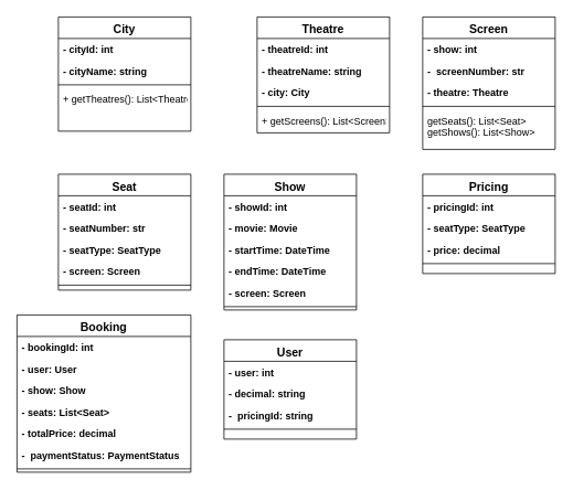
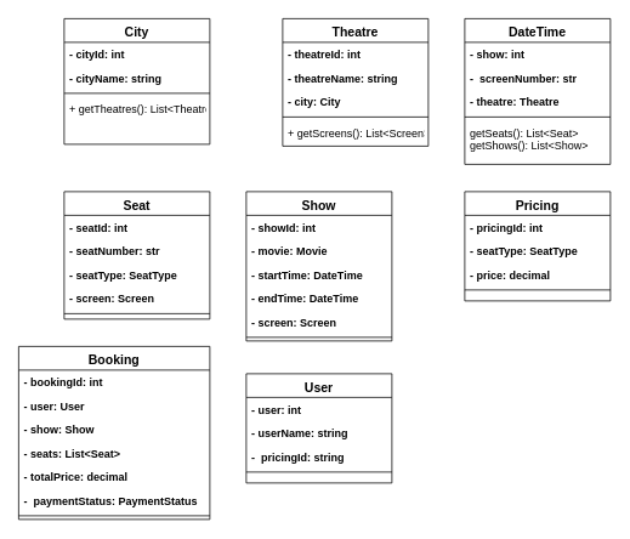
  <mxCell id="0" />
  <mxCell id="1" parent="0" />
  <mxCell id="2" value="City        " style="swimlane;fontStyle=1;align=center;verticalAlign=top;childLayout=stackLayout;horizontal=1;startSize=26;horizontalStack=0;resizeParent=1;resizeLast=0;collapsible=1;marginBottom=0;rounded=0;shadow=0;strokeWidth=1;fontSize=14;" parent="1" vertex="1"><mxGeometry x="70" y="20" width="160" height="138" as="geometry"><mxRectangle x="230" y="140" width="160" height="26" as="alternateBounds" /></mxGeometry></mxCell>
  <mxCell id="3" value="- cityId: int" style="text;align=left;verticalAlign=top;spacingLeft=4;spacingRight=4;overflow=hidden;rotatable=0;points=[[0,0.5],[1,0.5]];portConstraint=eastwest;fontStyle=1" parent="2" vertex="1"><mxGeometry y="26" width="160" height="26" as="geometry" /></mxCell>
  <mxCell id="4" value="- cityName: string" style="text;align=left;verticalAlign=top;spacingLeft=4;spacingRight=4;overflow=hidden;rotatable=0;points=[[0,0.5],[1,0.5]];portConstraint=eastwest;rounded=0;shadow=0;html=0;fontStyle=1" parent="2" vertex="1"><mxGeometry y="52" width="160" height="26" as="geometry" /></mxCell>
  <mxCell id="5" value="" style="line;html=1;strokeWidth=1;align=left;verticalAlign=middle;spacingTop=-1;spacingLeft=3;spacingRight=3;rotatable=0;labelPosition=right;points=[];portConstraint=eastwest;" parent="2" vertex="1"><mxGeometry y="78" width="160" height="8" as="geometry" /></mxCell>
  <mxCell id="6" value="+ getTheatres(): List&lt;Theatre&gt;" style="text;align=left;verticalAlign=top;spacingLeft=4;spacingRight=4;overflow=hidden;rotatable=0;points=[[0,0.5],[1,0.5]];portConstraint=eastwest;" parent="2" vertex="1"><mxGeometry y="86" width="160" height="26" as="geometry" /></mxCell>
  <mxCell id="7" value="Theatre        " style="swimlane;fontStyle=1;align=center;verticalAlign=top;childLayout=stackLayout;horizontal=1;startSize=26;horizontalStack=0;resizeParent=1;resizeLast=0;collapsible=1;marginBottom=0;rounded=0;shadow=0;strokeWidth=1;fontSize=14;" parent="1" vertex="1"><mxGeometry x="310" y="20" width="160" height="140" as="geometry"><mxRectangle x="550" y="140" width="160" height="26" as="alternateBounds" /></mxGeometry></mxCell>
  <mxCell id="8" value="- theatreId: int" style="text;align=left;verticalAlign=top;spacingLeft=4;spacingRight=4;overflow=hidden;rotatable=0;points=[[0,0.5],[1,0.5]];portConstraint=eastwest;fontStyle=1" parent="7" vertex="1"><mxGeometry y="26" width="160" height="26" as="geometry" /></mxCell>
  <mxCell id="9" value="- theatreName: string" style="text;align=left;verticalAlign=top;spacingLeft=4;spacingRight=4;overflow=hidden;rotatable=0;points=[[0,0.5],[1,0.5]];portConstraint=eastwest;rounded=0;shadow=0;html=0;fontStyle=1" parent="7" vertex="1"><mxGeometry y="52" width="160" height="26" as="geometry" /></mxCell>
  <mxCell id="10" value="- city: City" style="text;align=left;verticalAlign=top;spacingLeft=4;spacingRight=4;overflow=hidden;rotatable=0;points=[[0,0.5],[1,0.5]];portConstraint=eastwest;rounded=0;shadow=0;html=0;fontStyle=1" parent="7" vertex="1"><mxGeometry y="78" width="160" height="26" as="geometry" /></mxCell>
  <mxCell id="11" value="" style="line;html=1;strokeWidth=1;align=left;verticalAlign=middle;spacingTop=-1;spacingLeft=3;spacingRight=3;rotatable=0;labelPosition=right;points=[];portConstraint=eastwest;" parent="7" vertex="1"><mxGeometry y="104" width="160" height="8" as="geometry" /></mxCell>
  <mxCell id="12" value="+ getScreens(): List&lt;Screen&gt;" style="text;align=left;verticalAlign=top;spacingLeft=4;spacingRight=4;overflow=hidden;rotatable=0;points=[[0,0.5],[1,0.5]];portConstraint=eastwest;" parent="7" vertex="1"><mxGeometry y="112" width="160" height="26" as="geometry" /></mxCell>
- <mxCell id="13" value="Screen                " style="swimlane;fontStyle=1;align=center;verticalAlign=top;childLayout=stackLayout;horizontal=1;startSize=26;horizontalStack=0;resizeParent=1;resizeLast=0;collapsible=1;marginBottom=0;rounded=0;shadow=0;strokeWidth=1;fontSize=14;" vertex="1" parent="1"><mxGeometry x="510" y="20" width="160" height="160" as="geometry"><mxRectangle x="550" y="140" width="160" height="26" as="alternateBounds" /></mxGeometry></mxCell>
+ <mxCell id="13" value="DateTime                " style="swimlane;fontStyle=1;align=center;verticalAlign=top;childLayout=stackLayout;horizontal=1;startSize=26;horizontalStack=0;resizeParent=1;resizeLast=0;collapsible=1;marginBottom=0;rounded=0;shadow=0;strokeWidth=1;fontSize=14;" vertex="1" parent="1"><mxGeometry x="510" y="20" width="160" height="160" as="geometry"><mxRectangle x="550" y="140" width="160" height="26" as="alternateBounds" /></mxGeometry></mxCell>
  <mxCell id="14" value="- show: int " style="text;align=left;verticalAlign=top;spacingLeft=4;spacingRight=4;overflow=hidden;rotatable=0;points=[[0,0.5],[1,0.5]];portConstraint=eastwest;fontStyle=1" vertex="1" parent="13"><mxGeometry y="26" width="160" height="26" as="geometry" /></mxCell>
  <mxCell id="15" value="-  screenNumber: str" style="text;align=left;verticalAlign=top;spacingLeft=4;spacingRight=4;overflow=hidden;rotatable=0;points=[[0,0.5],[1,0.5]];portConstraint=eastwest;rounded=0;shadow=0;html=0;fontStyle=1" vertex="1" parent="13"><mxGeometry y="52" width="160" height="26" as="geometry" /></mxCell>
  <mxCell id="16" value="- theatre: Theatre" style="text;align=left;verticalAlign=top;spacingLeft=4;spacingRight=4;overflow=hidden;rotatable=0;points=[[0,0.5],[1,0.5]];portConstraint=eastwest;rounded=0;shadow=0;html=0;fontStyle=1" vertex="1" parent="13"><mxGeometry y="78" width="160" height="26" as="geometry" /></mxCell>
  <mxCell id="17" value="" style="line;html=1;strokeWidth=1;align=left;verticalAlign=middle;spacingTop=-1;spacingLeft=3;spacingRight=3;rotatable=0;labelPosition=right;points=[];portConstraint=eastwest;" vertex="1" parent="13"><mxGeometry y="104" width="160" height="8" as="geometry" /></mxCell>
  <mxCell id="18" value="getSeats(): List&lt;Seat&gt;&#10;getShows(): List&lt;Show&gt;" style="text;align=left;verticalAlign=top;spacingLeft=4;spacingRight=4;overflow=hidden;rotatable=0;points=[[0,0.5],[1,0.5]];portConstraint=eastwest;" vertex="1" parent="13"><mxGeometry y="112" width="160" height="48" as="geometry" /></mxCell>
  <mxCell id="19" value="Seat               " style="swimlane;fontStyle=1;align=center;verticalAlign=top;childLayout=stackLayout;horizontal=1;startSize=26;horizontalStack=0;resizeParent=1;resizeLast=0;collapsible=1;marginBottom=0;rounded=0;shadow=0;strokeWidth=1;fontSize=14;" vertex="1" parent="1"><mxGeometry x="70" y="210" width="160" height="140" as="geometry"><mxRectangle x="550" y="140" width="160" height="26" as="alternateBounds" /></mxGeometry></mxCell>
  <mxCell id="20" value="- seatId: int " style="text;align=left;verticalAlign=top;spacingLeft=4;spacingRight=4;overflow=hidden;rotatable=0;points=[[0,0.5],[1,0.5]];portConstraint=eastwest;fontStyle=1" vertex="1" parent="19"><mxGeometry y="26" width="160" height="26" as="geometry" /></mxCell>
  <mxCell id="21" value="- seatNumber: str" style="text;align=left;verticalAlign=top;spacingLeft=4;spacingRight=4;overflow=hidden;rotatable=0;points=[[0,0.5],[1,0.5]];portConstraint=eastwest;rounded=0;shadow=0;html=0;fontStyle=1" vertex="1" parent="19"><mxGeometry y="52" width="160" height="26" as="geometry" /></mxCell>
  <mxCell id="22" value="- seatType: SeatType" style="text;align=left;verticalAlign=top;spacingLeft=4;spacingRight=4;overflow=hidden;rotatable=0;points=[[0,0.5],[1,0.5]];portConstraint=eastwest;rounded=0;shadow=0;html=0;fontStyle=1" vertex="1" parent="19"><mxGeometry y="78" width="160" height="26" as="geometry" /></mxCell>
  <mxCell id="23" value="- screen: Screen" style="text;align=left;verticalAlign=top;spacingLeft=4;spacingRight=4;overflow=hidden;rotatable=0;points=[[0,0.5],[1,0.5]];portConstraint=eastwest;rounded=0;shadow=0;html=0;fontStyle=1" vertex="1" parent="19"><mxGeometry y="104" width="160" height="26" as="geometry" /></mxCell>
  <mxCell id="24" value="" style="line;html=1;strokeWidth=1;align=left;verticalAlign=middle;spacingTop=-1;spacingLeft=3;spacingRight=3;rotatable=0;labelPosition=right;points=[];portConstraint=eastwest;" vertex="1" parent="19"><mxGeometry y="130" width="160" height="8" as="geometry" /></mxCell>
  <mxCell id="25" value="Show                       " style="swimlane;fontStyle=1;align=center;verticalAlign=top;childLayout=stackLayout;horizontal=1;startSize=26;horizontalStack=0;resizeParent=1;resizeLast=0;collapsible=1;marginBottom=0;rounded=0;shadow=0;strokeWidth=1;fontSize=14;" vertex="1" parent="1"><mxGeometry x="270" y="210" width="160" height="164" as="geometry"><mxRectangle x="550" y="140" width="160" height="26" as="alternateBounds" /></mxGeometry></mxCell>
  <mxCell id="26" value="- showId: int " style="text;align=left;verticalAlign=top;spacingLeft=4;spacingRight=4;overflow=hidden;rotatable=0;points=[[0,0.5],[1,0.5]];portConstraint=eastwest;fontStyle=1" vertex="1" parent="25"><mxGeometry y="26" width="160" height="26" as="geometry" /></mxCell>
  <mxCell id="27" value="- movie: Movie " style="text;align=left;verticalAlign=top;spacingLeft=4;spacingRight=4;overflow=hidden;rotatable=0;points=[[0,0.5],[1,0.5]];portConstraint=eastwest;rounded=0;shadow=0;html=0;fontStyle=1" vertex="1" parent="25"><mxGeometry y="52" width="160" height="26" as="geometry" /></mxCell>
  <mxCell id="28" value="- startTime: DateTime" style="text;align=left;verticalAlign=top;spacingLeft=4;spacingRight=4;overflow=hidden;rotatable=0;points=[[0,0.5],[1,0.5]];portConstraint=eastwest;rounded=0;shadow=0;html=0;fontStyle=1" vertex="1" parent="25"><mxGeometry y="78" width="160" height="26" as="geometry" /></mxCell>
  <mxCell id="29" value="- endTime: DateTime" style="text;align=left;verticalAlign=top;spacingLeft=4;spacingRight=4;overflow=hidden;rotatable=0;points=[[0,0.5],[1,0.5]];portConstraint=eastwest;rounded=0;shadow=0;html=0;fontStyle=1" vertex="1" parent="25"><mxGeometry y="104" width="160" height="26" as="geometry" /></mxCell>
  <mxCell id="30" value="- screen: Screen" style="text;align=left;verticalAlign=top;spacingLeft=4;spacingRight=4;overflow=hidden;rotatable=0;points=[[0,0.5],[1,0.5]];portConstraint=eastwest;rounded=0;shadow=0;html=0;fontStyle=1" vertex="1" parent="25"><mxGeometry y="130" width="160" height="26" as="geometry" /></mxCell>
  <mxCell id="31" value="" style="line;html=1;strokeWidth=1;align=left;verticalAlign=middle;spacingTop=-1;spacingLeft=3;spacingRight=3;rotatable=0;labelPosition=right;points=[];portConstraint=eastwest;" vertex="1" parent="25"><mxGeometry y="156" width="160" height="8" as="geometry" /></mxCell>
  <mxCell id="32" value="Pricing                             " style="swimlane;fontStyle=1;align=center;verticalAlign=top;childLayout=stackLayout;horizontal=1;startSize=26;horizontalStack=0;resizeParent=1;resizeLast=0;collapsible=1;marginBottom=0;rounded=0;shadow=0;strokeWidth=1;fontSize=14;" vertex="1" parent="1"><mxGeometry x="510" y="210" width="160" height="120" as="geometry"><mxRectangle x="550" y="140" width="160" height="26" as="alternateBounds" /></mxGeometry></mxCell>
  <mxCell id="33" value="- pricingId: int " style="text;align=left;verticalAlign=top;spacingLeft=4;spacingRight=4;overflow=hidden;rotatable=0;points=[[0,0.5],[1,0.5]];portConstraint=eastwest;fontStyle=1" vertex="1" parent="32"><mxGeometry y="26" width="160" height="26" as="geometry" /></mxCell>
  <mxCell id="34" value="- seatType: SeatType" style="text;align=left;verticalAlign=top;spacingLeft=4;spacingRight=4;overflow=hidden;rotatable=0;points=[[0,0.5],[1,0.5]];portConstraint=eastwest;rounded=0;shadow=0;html=0;fontStyle=1" vertex="1" parent="32"><mxGeometry y="52" width="160" height="26" as="geometry" /></mxCell>
  <mxCell id="35" value="- price: decimal " style="text;align=left;verticalAlign=top;spacingLeft=4;spacingRight=4;overflow=hidden;rotatable=0;points=[[0,0.5],[1,0.5]];portConstraint=eastwest;rounded=0;shadow=0;html=0;fontStyle=1" vertex="1" parent="32"><mxGeometry y="78" width="160" height="26" as="geometry" /></mxCell>
  <mxCell id="36" value="" style="line;html=1;strokeWidth=1;align=left;verticalAlign=middle;spacingTop=-1;spacingLeft=3;spacingRight=3;rotatable=0;labelPosition=right;points=[];portConstraint=eastwest;" vertex="1" parent="32"><mxGeometry y="104" width="160" height="8" as="geometry" /></mxCell>
  <mxCell id="37" value="Booking                               " style="swimlane;fontStyle=1;align=center;verticalAlign=top;childLayout=stackLayout;horizontal=1;startSize=26;horizontalStack=0;resizeParent=1;resizeLast=0;collapsible=1;marginBottom=0;rounded=0;shadow=0;strokeWidth=1;fontSize=14;" vertex="1" parent="1"><mxGeometry x="20" y="380" width="210" height="190" as="geometry"><mxRectangle x="550" y="140" width="160" height="26" as="alternateBounds" /></mxGeometry></mxCell>
  <mxCell id="38" value="- bookingId: int" style="text;align=left;verticalAlign=top;spacingLeft=4;spacingRight=4;overflow=hidden;rotatable=0;points=[[0,0.5],[1,0.5]];portConstraint=eastwest;fontStyle=1" vertex="1" parent="37"><mxGeometry y="26" width="210" height="26" as="geometry" /></mxCell>
  <mxCell id="39" value="- user: User " style="text;align=left;verticalAlign=top;spacingLeft=4;spacingRight=4;overflow=hidden;rotatable=0;points=[[0,0.5],[1,0.5]];portConstraint=eastwest;rounded=0;shadow=0;html=0;fontStyle=1" vertex="1" parent="37"><mxGeometry y="52" width="210" height="26" as="geometry" /></mxCell>
  <mxCell id="40" value="- show: Show " style="text;align=left;verticalAlign=top;spacingLeft=4;spacingRight=4;overflow=hidden;rotatable=0;points=[[0,0.5],[1,0.5]];portConstraint=eastwest;rounded=0;shadow=0;html=0;fontStyle=1" vertex="1" parent="37"><mxGeometry y="78" width="210" height="26" as="geometry" /></mxCell>
  <mxCell id="41" value="- seats: List&lt;Seat&gt;" style="text;align=left;verticalAlign=top;spacingLeft=4;spacingRight=4;overflow=hidden;rotatable=0;points=[[0,0.5],[1,0.5]];portConstraint=eastwest;rounded=0;shadow=0;html=0;fontStyle=1" vertex="1" parent="37"><mxGeometry y="104" width="210" height="26" as="geometry" /></mxCell>
  <mxCell id="42" value="- totalPrice: decimal" style="text;align=left;verticalAlign=top;spacingLeft=4;spacingRight=4;overflow=hidden;rotatable=0;points=[[0,0.5],[1,0.5]];portConstraint=eastwest;rounded=0;shadow=0;html=0;fontStyle=1" vertex="1" parent="37"><mxGeometry y="130" width="210" height="26" as="geometry" /></mxCell>
  <mxCell id="43" value="-  paymentStatus: PaymentStatus" style="text;align=left;verticalAlign=top;spacingLeft=4;spacingRight=4;overflow=hidden;rotatable=0;points=[[0,0.5],[1,0.5]];portConstraint=eastwest;rounded=0;shadow=0;html=0;fontStyle=1" vertex="1" parent="37"><mxGeometry y="156" width="210" height="26" as="geometry" /></mxCell>
  <mxCell id="44" value="" style="line;html=1;strokeWidth=1;align=left;verticalAlign=middle;spacingTop=-1;spacingLeft=3;spacingRight=3;rotatable=0;labelPosition=right;points=[];portConstraint=eastwest;" vertex="1" parent="37"><mxGeometry y="182" width="210" height="8" as="geometry" /></mxCell>
  <mxCell id="45" value="User                                       " style="swimlane;fontStyle=1;align=center;verticalAlign=top;childLayout=stackLayout;horizontal=1;startSize=26;horizontalStack=0;resizeParent=1;resizeLast=0;collapsible=1;marginBottom=0;rounded=0;shadow=0;strokeWidth=1;fontSize=14;" vertex="1" parent="1"><mxGeometry x="270" y="410" width="160" height="120" as="geometry"><mxRectangle x="550" y="140" width="160" height="26" as="alternateBounds" /></mxGeometry></mxCell>
  <mxCell id="46" value="- user: int " style="text;align=left;verticalAlign=top;spacingLeft=4;spacingRight=4;overflow=hidden;rotatable=0;points=[[0,0.5],[1,0.5]];portConstraint=eastwest;fontStyle=1" vertex="1" parent="45"><mxGeometry y="26" width="160" height="26" as="geometry" /></mxCell>
- <mxCell id="47" value="- decimal: string" style="text;align=left;verticalAlign=top;spacingLeft=4;spacingRight=4;overflow=hidden;rotatable=0;points=[[0,0.5],[1,0.5]];portConstraint=eastwest;rounded=0;shadow=0;html=0;fontStyle=1" vertex="1" parent="45"><mxGeometry y="52" width="160" height="26" as="geometry" /></mxCell>
+ <mxCell id="47" value="- userName: string" style="text;align=left;verticalAlign=top;spacingLeft=4;spacingRight=4;overflow=hidden;rotatable=0;points=[[0,0.5],[1,0.5]];portConstraint=eastwest;rounded=0;shadow=0;html=0;fontStyle=1" vertex="1" parent="45"><mxGeometry y="52" width="160" height="26" as="geometry" /></mxCell>
  <mxCell id="48" value="-  pricingId: string " style="text;align=left;verticalAlign=top;spacingLeft=4;spacingRight=4;overflow=hidden;rotatable=0;points=[[0,0.5],[1,0.5]];portConstraint=eastwest;rounded=0;shadow=0;html=0;fontStyle=1" vertex="1" parent="45"><mxGeometry y="78" width="160" height="26" as="geometry" /></mxCell>
  <mxCell id="49" value="" style="line;html=1;strokeWidth=1;align=left;verticalAlign=middle;spacingTop=-1;spacingLeft=3;spacingRight=3;rotatable=0;labelPosition=right;points=[];portConstraint=eastwest;" vertex="1" parent="45"><mxGeometry y="104" width="160" height="8" as="geometry" /></mxCell>
